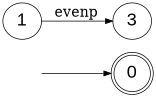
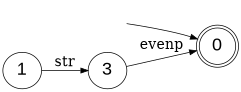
  digraph {
    fontname=courier
    labeljust=l
    nojustify=true
    rankdir=LR
    node [fontname=Arial fontsize=25]
    edge [fontsize=20]
    I0 [style=invis width=0]
    n2 [label=0 shape=doublecircle]
    n3 [label=1]
    n4 [label=3]
    I0 -> n2
-   n3 -> n4 [label=evenp]
+   n3 -> n4 [label=str]
+   n4 -> n2 [label=evenp]
  }
